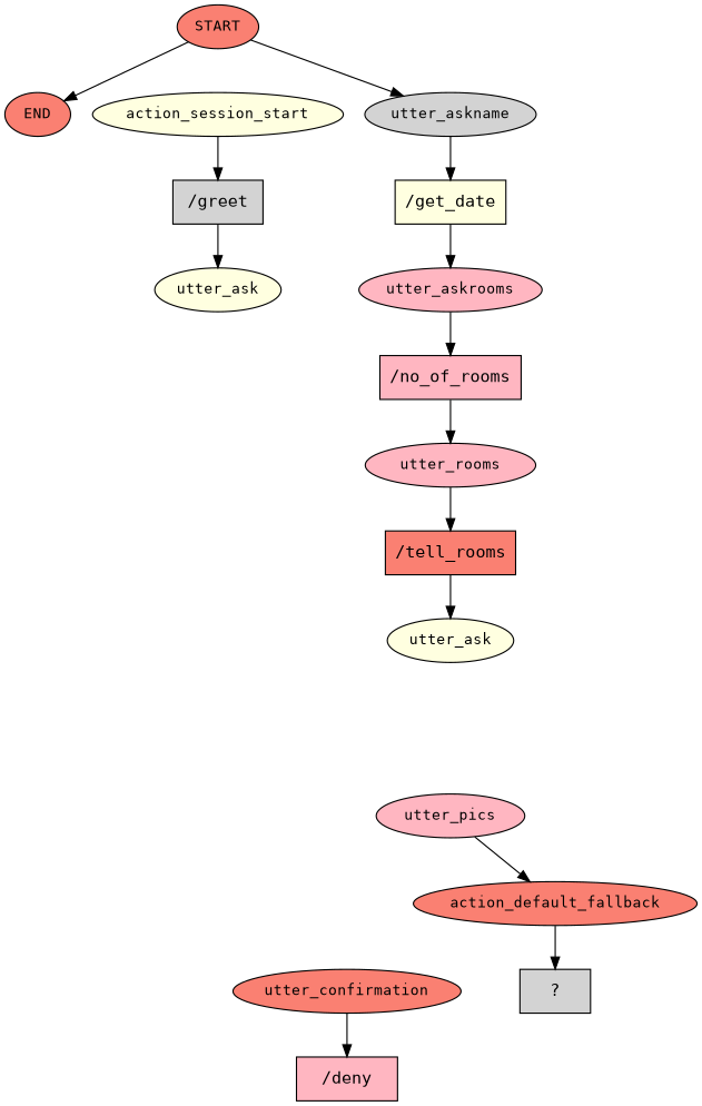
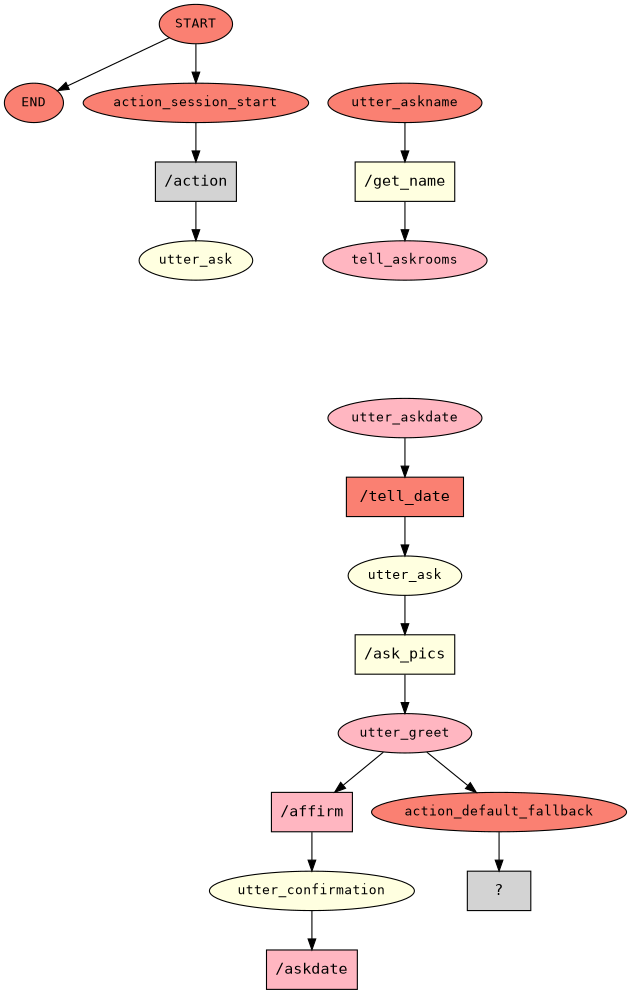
  digraph {
    fontname="DejaVu Sans Mono"
    node [fillcolor=lightpink fontname="DejaVu Sans Mono" fontsize=12 style=filled]
    edge [fontname="DejaVu Sans Mono"]
    n1 [fillcolor=salmon label=START]
    n2 [fillcolor=salmon label=END]
-   n3 [fillcolor=lightyellow label=action_session_start]
-   n4 [fillcolor=lightgrey label="/greet" shape=rect fontsize=""]
+   n3 [fillcolor=salmon label=action_session_start]
+   n4 [fillcolor=lightgrey label="/action" shape=rect fontsize=""]
    n5 [fillcolor=lightyellow label=utter_ask]
-   n6 [fillcolor=lightgrey label=utter_askname]
-   n7 [fillcolor=lightyellow label="/get_date" shape=rect fontsize=""]
-   n8 [label=utter_askrooms]
-   n9 [label="/no_of_rooms" shape=rect fontsize=""]
-   n10 [label=utter_rooms]
-   n11 [fillcolor=salmon label="/tell_rooms" shape=rect fontsize=""]
+   n6 [fillcolor=salmon label=utter_askname]
+   n7 [fillcolor=lightyellow label="/get_name" shape=rect fontsize=""]
+   n8 [label=tell_askrooms]
+   n10 [label=utter_askdate]
+   n11 [fillcolor=salmon label="/tell_date" shape=rect fontsize=""]
    n12 [fillcolor=lightyellow label=utter_ask]
-   n14 [label=utter_pics]
+   n13 [fillcolor=lightyellow label="/ask_pics" shape=rect fontsize=""]
+   n14 [label=utter_greet]
+   n15 [label="/affirm" shape=rect fontsize=""]
    n16 [fillcolor=salmon label=action_default_fallback]
-   n17 [fillcolor=salmon label=utter_confirmation]
-   n18 [label="/deny" shape=rect fontsize=""]
+   n17 [fillcolor=lightyellow label=utter_confirmation]
+   n18 [label="/askdate" shape=rect fontsize=""]
    n19 [fillcolor=lightgrey label="  ?  " shape=rect fontsize=""]
    n1 -> n2
-   n1 -> n6
+   n1 -> n3
    n3 -> n4
    n4 -> n5
    n6 -> n7
    n7 -> n8
-   n8 -> n9
-   n9 -> n10
    n10 -> n11
    n11 -> n12
+   n12 -> n13
+   n13 -> n14
+   n14 -> n15
    n14 -> n16
+   n15 -> n17
    n16 -> n19
    n17 -> n18
  }
